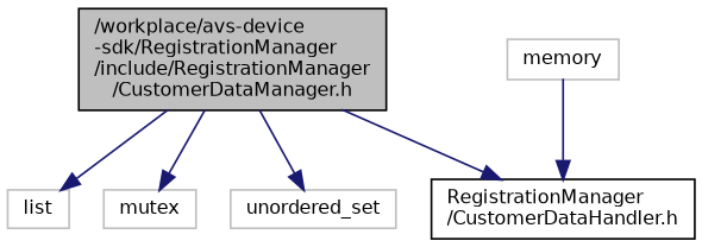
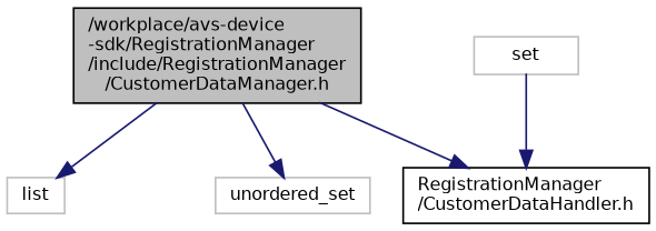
  digraph {
    node [color=grey75 fillcolor=white fontname=Helvetica fontsize=10 shape=record style=filled]
    edge [color=midnightblue fontname=Helvetica fontsize=10 labelfontname=Helvetica labelfontsize=10 style=solid]
    n1 [color=black fillcolor=grey75 fontcolor=black height=0.2 label="/workplace/avs-device\l-sdk/RegistrationManager\l/include/RegistrationManager\l/CustomerDataManager.h" width=0.4]
    n2 [height=0.2 label=list width=0.4]
-   n3 [height=0.2 label=mutex width=0.4]
    n4 [height=0.2 label=unordered_set width=0.4]
    n5 [color=black height=0.2 label="RegistrationManager\l/CustomerDataHandler.h" width=0.4]
-   n6 [height=0.2 label=memory width=0.4]
+   n6 [height=0.2 label=set width=0.4]
    n1 -> n2
-   n1 -> n3
    n1 -> n4
    n1 -> n5
    n6 -> n5
  }
